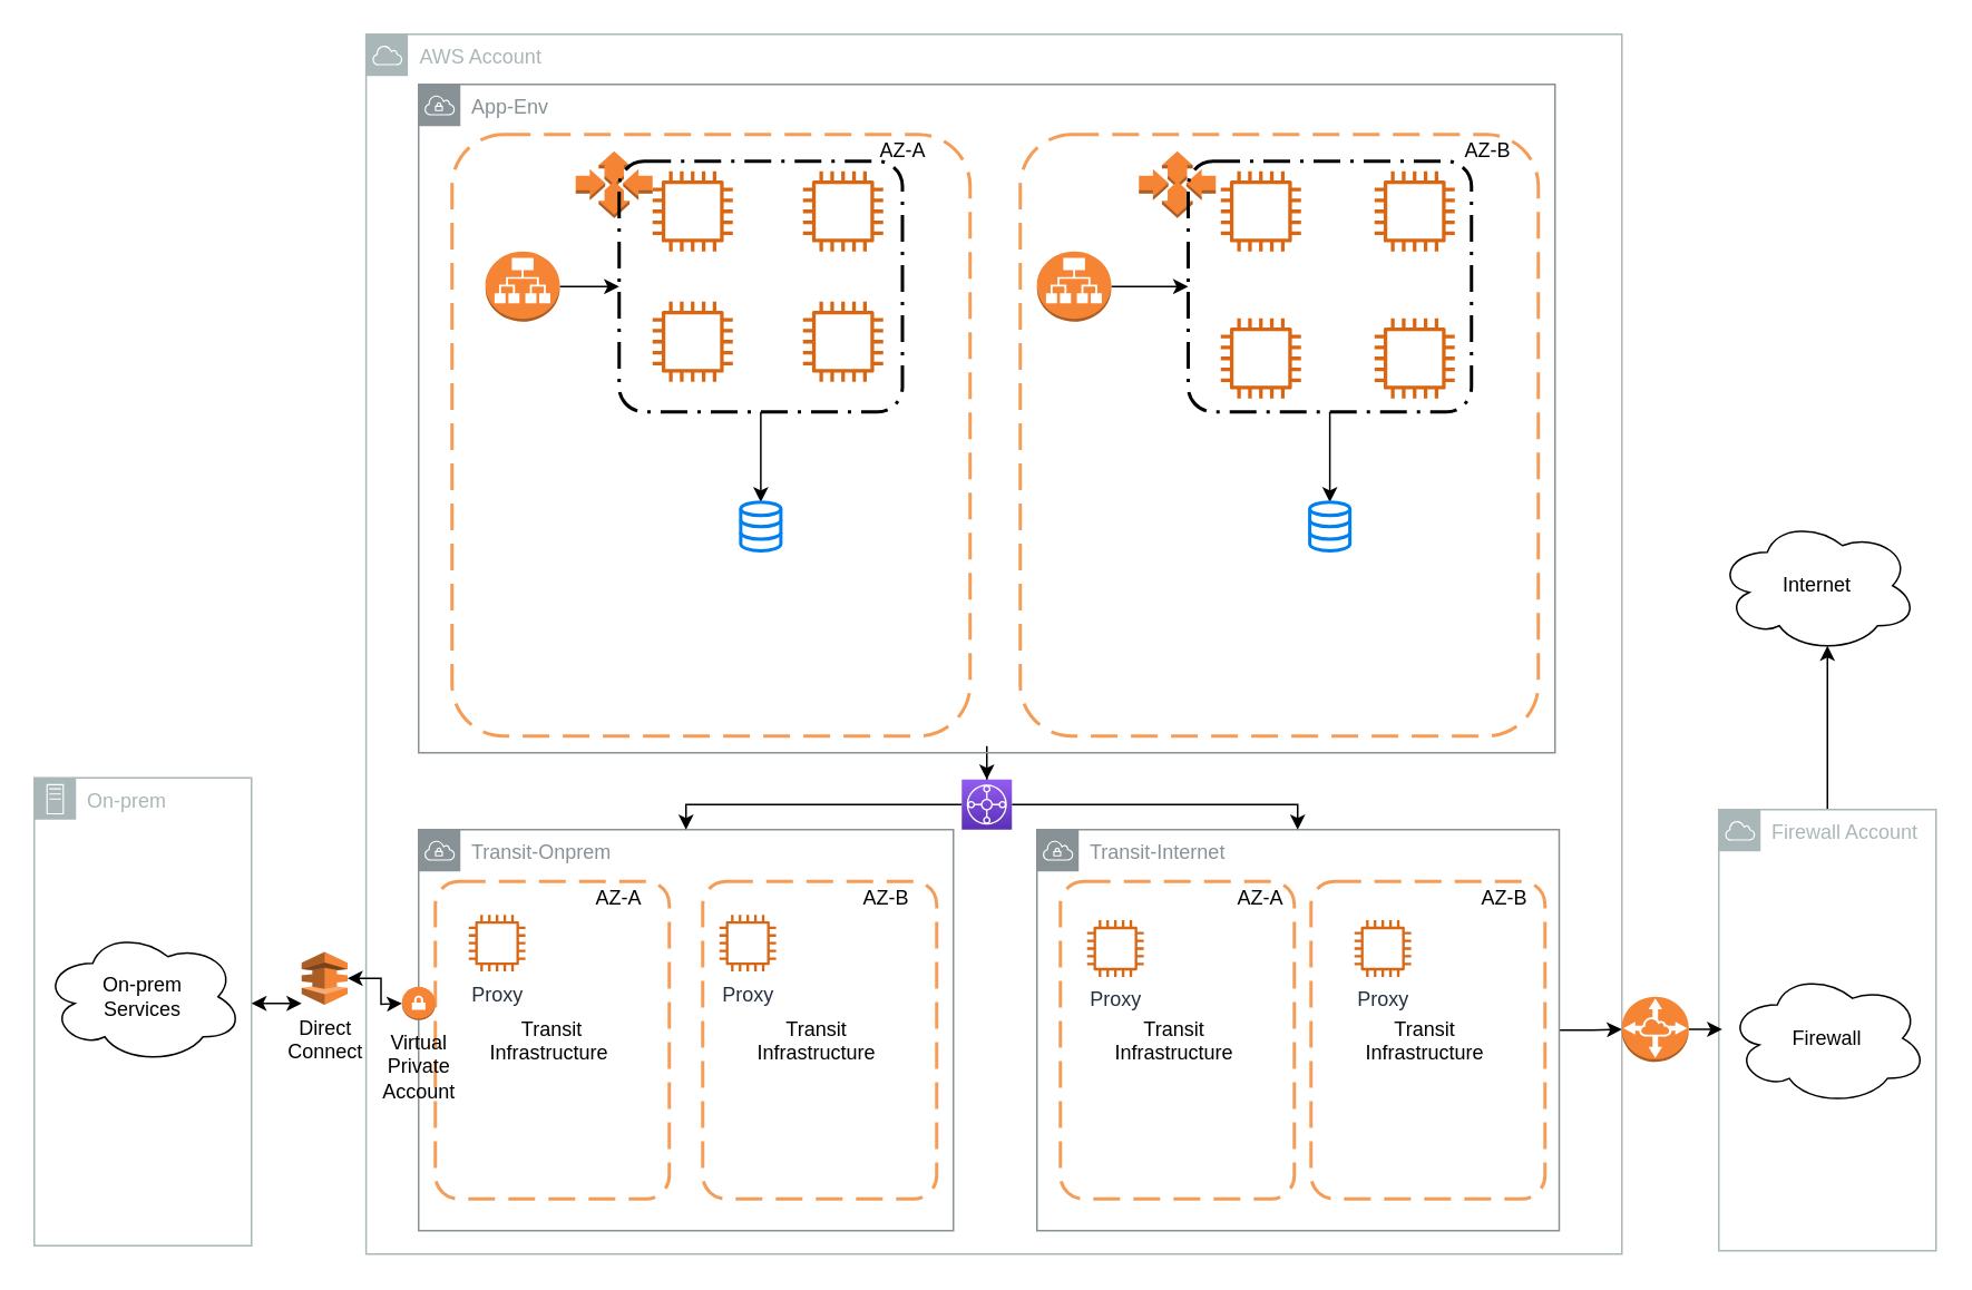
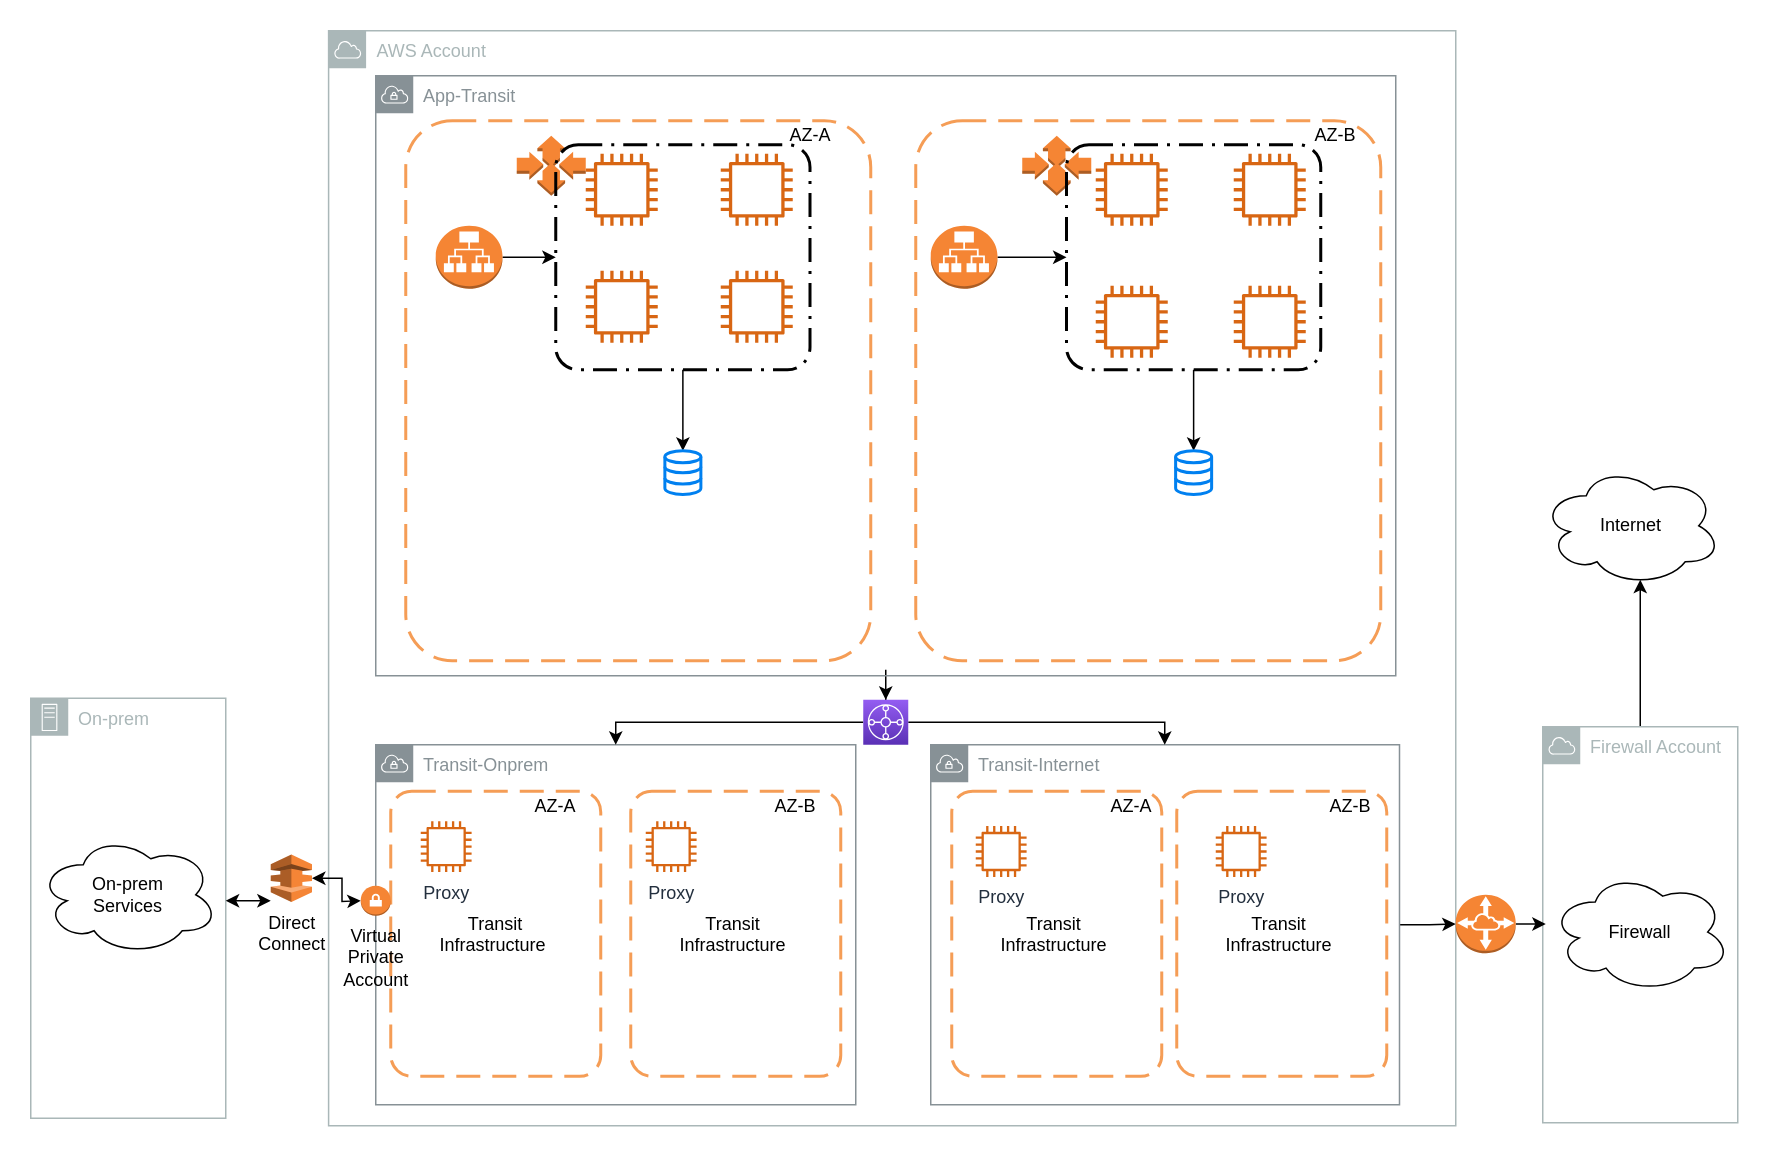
  <mxCell id="0" />
  <mxCell id="1" parent="0" />
  <mxCell id="2" style="edgeStyle=orthogonalEdgeStyle;rounded=0;orthogonalLoop=1;jettySize=auto;html=1;entryX=0.55;entryY=0.95;entryDx=0;entryDy=0;entryPerimeter=0;" edge="1" parent="1" source="3" target="58"><mxGeometry relative="1" as="geometry" /></mxCell>
  <mxCell id="3" value="Firewall Account" style="outlineConnect=0;gradientColor=none;html=1;whiteSpace=wrap;fontSize=12;fontStyle=0;shape=mxgraph.aws4.group;grIcon=mxgraph.aws4.group_aws_cloud;strokeColor=#AAB7B8;fillColor=none;verticalAlign=top;align=left;spacingLeft=30;fontColor=#AAB7B8;dashed=0;" vertex="1" parent="1"><mxGeometry x="1028" y="484" width="130" height="264" as="geometry" /></mxCell>
  <mxCell id="4" value="AWS Account" style="outlineConnect=0;gradientColor=none;html=1;whiteSpace=wrap;fontSize=12;fontStyle=0;shape=mxgraph.aws4.group;grIcon=mxgraph.aws4.group_aws_cloud;strokeColor=#AAB7B8;fillColor=none;verticalAlign=top;align=left;spacingLeft=30;fontColor=#AAB7B8;dashed=0;" parent="1" vertex="1"><mxGeometry x="218.57" y="20" width="751.43" height="730" as="geometry" /></mxCell>
  <mxCell id="5" value="Transit-Onprem" style="outlineConnect=0;gradientColor=none;html=1;whiteSpace=wrap;fontSize=12;fontStyle=0;shape=mxgraph.aws4.group;grIcon=mxgraph.aws4.group_vpc;strokeColor=#879196;fillColor=none;verticalAlign=top;align=left;spacingLeft=30;fontColor=#879196;dashed=0;" parent="1" vertex="1"><mxGeometry x="250" y="496" width="320" height="240" as="geometry" /></mxCell>
  <mxCell id="6" value="On-prem" style="outlineConnect=0;gradientColor=none;html=1;whiteSpace=wrap;fontSize=12;fontStyle=0;shape=mxgraph.aws4.group;grIcon=mxgraph.aws4.group_on_premise;strokeColor=#AAB7B8;fillColor=none;verticalAlign=top;align=left;spacingLeft=30;fontColor=#AAB7B8;dashed=0;" parent="1" vertex="1"><mxGeometry x="20" y="465" width="130" height="280" as="geometry" /></mxCell>
  <mxCell id="7" value="" style="edgeStyle=orthogonalEdgeStyle;rounded=0;orthogonalLoop=1;jettySize=auto;html=1;startArrow=classic;startFill=1;" parent="1" source="8" target="6" edge="1"><mxGeometry relative="1" as="geometry"><Array as="points"><mxPoint x="160" y="600" /><mxPoint x="160" y="600" /></Array></mxGeometry></mxCell>
  <mxCell id="8" value="Direct &lt;br&gt;Connect" style="outlineConnect=0;dashed=0;verticalLabelPosition=bottom;verticalAlign=top;align=center;html=1;shape=mxgraph.aws3.direct_connect;fillColor=#F58536;gradientColor=none;" parent="1" vertex="1"><mxGeometry x="180" y="569.1" width="27.5" height="31.79" as="geometry" /></mxCell>
  <mxCell id="9" style="edgeStyle=orthogonalEdgeStyle;rounded=0;orthogonalLoop=1;jettySize=auto;html=1;" edge="1" parent="1" source="10" target="53"><mxGeometry relative="1" as="geometry" /></mxCell>
- <mxCell id="10" value="App-Env" style="outlineConnect=0;gradientColor=none;html=1;whiteSpace=wrap;fontSize=12;fontStyle=0;shape=mxgraph.aws4.group;grIcon=mxgraph.aws4.group_vpc;strokeColor=#879196;fillColor=none;verticalAlign=top;align=left;spacingLeft=30;fontColor=#879196;dashed=0;" parent="1" vertex="1"><mxGeometry x="250" y="50" width="680" height="400" as="geometry" /></mxCell>
+ <mxCell id="10" value="App-Transit" style="outlineConnect=0;gradientColor=none;html=1;whiteSpace=wrap;fontSize=12;fontStyle=0;shape=mxgraph.aws4.group;grIcon=mxgraph.aws4.group_vpc;strokeColor=#879196;fillColor=none;verticalAlign=top;align=left;spacingLeft=30;fontColor=#879196;dashed=0;" parent="1" vertex="1"><mxGeometry x="250" y="50" width="680" height="400" as="geometry" /></mxCell>
  <mxCell id="11" style="edgeStyle=orthogonalEdgeStyle;rounded=0;orthogonalLoop=1;jettySize=auto;html=1;" edge="1" parent="1" source="12" target="56"><mxGeometry relative="1" as="geometry" /></mxCell>
  <mxCell id="12" value="Transit-Internet" style="outlineConnect=0;gradientColor=none;html=1;whiteSpace=wrap;fontSize=12;fontStyle=0;shape=mxgraph.aws4.group;grIcon=mxgraph.aws4.group_vpc;strokeColor=#879196;fillColor=none;verticalAlign=top;align=left;spacingLeft=30;fontColor=#879196;dashed=0;" parent="1" vertex="1"><mxGeometry x="620" y="496" width="312.5" height="240" as="geometry" /></mxCell>
  <mxCell id="13" value="" style="rounded=1;arcSize=10;dashed=1;strokeColor=#F59D56;fillColor=none;gradientColor=none;dashPattern=8 4;strokeWidth=2;" parent="1" vertex="1"><mxGeometry x="270" y="80" width="310" height="360" as="geometry" /></mxCell>
  <mxCell id="14" value="" style="rounded=1;arcSize=10;dashed=1;strokeColor=#F59D56;fillColor=none;gradientColor=none;dashPattern=8 4;strokeWidth=2;" parent="1" vertex="1"><mxGeometry x="610" y="80" width="310" height="360" as="geometry" /></mxCell>
  <mxCell id="15" value="Transit &#10;Infrastructure " style="rounded=1;arcSize=10;dashed=1;strokeColor=#F59D56;fillColor=none;gradientColor=none;dashPattern=8 4;strokeWidth=2;" parent="1" vertex="1"><mxGeometry x="260" y="527" width="140" height="190" as="geometry" /></mxCell>
  <mxCell id="16" value="Transit &#10;Infrastructure " style="rounded=1;arcSize=10;dashed=1;strokeColor=#F59D56;fillColor=none;gradientColor=none;dashPattern=8 4;strokeWidth=2;" parent="1" vertex="1"><mxGeometry x="420" y="527" width="140" height="190" as="geometry" /></mxCell>
  <mxCell id="17" value="Transit &#10;Infrastructure " style="rounded=1;arcSize=10;dashed=1;strokeColor=#F59D56;fillColor=none;gradientColor=none;dashPattern=8 4;strokeWidth=2;" parent="1" vertex="1"><mxGeometry x="634" y="527" width="140" height="190" as="geometry" /></mxCell>
  <mxCell id="18" value="Transit &#10;Infrastructure " style="rounded=1;arcSize=10;dashed=1;strokeColor=#F59D56;fillColor=none;gradientColor=none;dashPattern=8 4;strokeWidth=2;" parent="1" vertex="1"><mxGeometry x="784" y="527" width="140" height="190" as="geometry" /></mxCell>
  <mxCell id="19" value="" style="edgeStyle=orthogonalEdgeStyle;rounded=0;orthogonalLoop=1;jettySize=auto;html=1;startArrow=classic;startFill=1;" parent="1" source="8" edge="1"><mxGeometry relative="1" as="geometry"><mxPoint x="207.5" y="605.2" as="sourcePoint" /><mxPoint x="240" y="600" as="targetPoint" /></mxGeometry></mxCell>
  <mxCell id="20" value="Virtual &lt;br&gt;Private &lt;br&gt;Account" style="outlineConnect=0;dashed=0;verticalLabelPosition=bottom;verticalAlign=top;align=center;html=1;shape=mxgraph.aws3.vpn_gateway;fillColor=#F58534;gradientColor=none;" parent="1" vertex="1"><mxGeometry x="240" y="590" width="20" height="20" as="geometry" /></mxCell>
  <mxCell id="21" value="AZ-A" style="text;html=1;strokeColor=none;fillColor=none;align=center;verticalAlign=middle;whiteSpace=wrap;rounded=0;" parent="1" vertex="1"><mxGeometry x="350" y="527" width="40" height="20" as="geometry" /></mxCell>
  <mxCell id="22" value="AZ-B" style="text;html=1;strokeColor=none;fillColor=none;align=center;verticalAlign=middle;whiteSpace=wrap;rounded=0;" parent="1" vertex="1"><mxGeometry x="510" y="527" width="40" height="20" as="geometry" /></mxCell>
  <mxCell id="23" value="AZ-A" style="text;html=1;strokeColor=none;fillColor=none;align=center;verticalAlign=middle;whiteSpace=wrap;rounded=0;" parent="1" vertex="1"><mxGeometry x="734" y="527" width="40" height="20" as="geometry" /></mxCell>
  <mxCell id="24" value="AZ-A" style="text;html=1;strokeColor=none;fillColor=none;align=center;verticalAlign=middle;whiteSpace=wrap;rounded=0;" parent="1" vertex="1"><mxGeometry x="520" y="80" width="40" height="20" as="geometry" /></mxCell>
  <mxCell id="25" value="AZ-B" style="text;html=1;strokeColor=none;fillColor=none;align=center;verticalAlign=middle;whiteSpace=wrap;rounded=0;" parent="1" vertex="1"><mxGeometry x="880" y="527" width="40" height="20" as="geometry" /></mxCell>
  <mxCell id="26" value="AZ-B" style="text;html=1;strokeColor=none;fillColor=none;align=center;verticalAlign=middle;whiteSpace=wrap;rounded=0;" parent="1" vertex="1"><mxGeometry x="870" y="80" width="40" height="20" as="geometry" /></mxCell>
  <mxCell id="27" value="Proxy" style="outlineConnect=0;fontColor=#232F3E;gradientColor=none;fillColor=#D86613;strokeColor=none;dashed=0;verticalLabelPosition=bottom;verticalAlign=top;align=center;html=1;fontSize=12;fontStyle=0;aspect=fixed;pointerEvents=1;shape=mxgraph.aws4.instance2;" parent="1" vertex="1"><mxGeometry x="280" y="547" width="33.9" height="33.9" as="geometry" /></mxCell>
  <mxCell id="28" value="Proxy" style="outlineConnect=0;fontColor=#232F3E;gradientColor=none;fillColor=#D86613;strokeColor=none;dashed=0;verticalLabelPosition=bottom;verticalAlign=top;align=center;html=1;fontSize=12;fontStyle=0;aspect=fixed;pointerEvents=1;shape=mxgraph.aws4.instance2;" parent="1" vertex="1"><mxGeometry x="430" y="547" width="33.9" height="33.9" as="geometry" /></mxCell>
  <mxCell id="29" value="Proxy" style="outlineConnect=0;fontColor=#232F3E;gradientColor=none;fillColor=#D86613;strokeColor=none;dashed=0;verticalLabelPosition=bottom;verticalAlign=top;align=center;html=1;fontSize=12;fontStyle=0;aspect=fixed;pointerEvents=1;shape=mxgraph.aws4.instance2;" parent="1" vertex="1"><mxGeometry x="650" y="550.2" width="33.9" height="33.9" as="geometry" /></mxCell>
  <mxCell id="30" value="Proxy" style="outlineConnect=0;fontColor=#232F3E;gradientColor=none;fillColor=#D86613;strokeColor=none;dashed=0;verticalLabelPosition=bottom;verticalAlign=top;align=center;html=1;fontSize=12;fontStyle=0;aspect=fixed;pointerEvents=1;shape=mxgraph.aws4.instance2;" parent="1" vertex="1"><mxGeometry x="810" y="550.2" width="33.9" height="33.9" as="geometry" /></mxCell>
  <mxCell id="31" value="" style="outlineConnect=0;fontColor=#232F3E;gradientColor=none;fillColor=#D86613;strokeColor=none;dashed=0;verticalLabelPosition=bottom;verticalAlign=top;align=center;html=1;fontSize=12;fontStyle=0;aspect=fixed;pointerEvents=1;shape=mxgraph.aws4.instance2;" parent="1" vertex="1"><mxGeometry x="390" y="102" width="48" height="48" as="geometry" /></mxCell>
  <mxCell id="32" value="" style="outlineConnect=0;fontColor=#232F3E;gradientColor=none;fillColor=#D86613;strokeColor=none;dashed=0;verticalLabelPosition=bottom;verticalAlign=top;align=center;html=1;fontSize=12;fontStyle=0;aspect=fixed;pointerEvents=1;shape=mxgraph.aws4.instance2;" parent="1" vertex="1"><mxGeometry x="822" y="190" width="48" height="48" as="geometry" /></mxCell>
  <mxCell id="33" value="" style="outlineConnect=0;fontColor=#232F3E;gradientColor=none;fillColor=#D86613;strokeColor=none;dashed=0;verticalLabelPosition=bottom;verticalAlign=top;align=center;html=1;fontSize=12;fontStyle=0;aspect=fixed;pointerEvents=1;shape=mxgraph.aws4.instance2;" parent="1" vertex="1"><mxGeometry x="730" y="190" width="48" height="48" as="geometry" /></mxCell>
  <mxCell id="34" value="" style="outlineConnect=0;fontColor=#232F3E;gradientColor=none;fillColor=#D86613;strokeColor=none;dashed=0;verticalLabelPosition=bottom;verticalAlign=top;align=center;html=1;fontSize=12;fontStyle=0;aspect=fixed;pointerEvents=1;shape=mxgraph.aws4.instance2;" parent="1" vertex="1"><mxGeometry x="822" y="102" width="48" height="48" as="geometry" /></mxCell>
  <mxCell id="35" value="" style="outlineConnect=0;fontColor=#232F3E;gradientColor=none;fillColor=#D86613;strokeColor=none;dashed=0;verticalLabelPosition=bottom;verticalAlign=top;align=center;html=1;fontSize=12;fontStyle=0;aspect=fixed;pointerEvents=1;shape=mxgraph.aws4.instance2;" parent="1" vertex="1"><mxGeometry x="730" y="102" width="48" height="48" as="geometry" /></mxCell>
  <mxCell id="36" value="" style="outlineConnect=0;fontColor=#232F3E;gradientColor=none;fillColor=#D86613;strokeColor=none;dashed=0;verticalLabelPosition=bottom;verticalAlign=top;align=center;html=1;fontSize=12;fontStyle=0;aspect=fixed;pointerEvents=1;shape=mxgraph.aws4.instance2;" parent="1" vertex="1"><mxGeometry x="390" y="180" width="48" height="48" as="geometry" /></mxCell>
  <mxCell id="37" value="" style="outlineConnect=0;fontColor=#232F3E;gradientColor=none;fillColor=#D86613;strokeColor=none;dashed=0;verticalLabelPosition=bottom;verticalAlign=top;align=center;html=1;fontSize=12;fontStyle=0;aspect=fixed;pointerEvents=1;shape=mxgraph.aws4.instance2;" parent="1" vertex="1"><mxGeometry x="480" y="180" width="48" height="48" as="geometry" /></mxCell>
  <mxCell id="38" value="" style="outlineConnect=0;fontColor=#232F3E;gradientColor=none;fillColor=#D86613;strokeColor=none;dashed=0;verticalLabelPosition=bottom;verticalAlign=top;align=center;html=1;fontSize=12;fontStyle=0;aspect=fixed;pointerEvents=1;shape=mxgraph.aws4.instance2;" parent="1" vertex="1"><mxGeometry x="480" y="102" width="48" height="48" as="geometry" /></mxCell>
  <mxCell id="39" style="edgeStyle=orthogonalEdgeStyle;rounded=0;orthogonalLoop=1;jettySize=auto;html=1;exitX=0.5;exitY=1;exitDx=0;exitDy=0;" edge="1" parent="1" source="49" target="40"><mxGeometry relative="1" as="geometry" /></mxCell>
  <mxCell id="40" value="" style="html=1;verticalLabelPosition=bottom;align=center;labelBackgroundColor=#ffffff;verticalAlign=top;strokeWidth=2;strokeColor=#0080F0;shadow=0;dashed=0;shape=mxgraph.ios7.icons.data;" parent="1" vertex="1"><mxGeometry x="442.75" y="300" width="24" height="29.1" as="geometry" /></mxCell>
  <mxCell id="41" style="edgeStyle=orthogonalEdgeStyle;rounded=0;orthogonalLoop=1;jettySize=auto;html=1;exitX=0.5;exitY=1;exitDx=0;exitDy=0;" edge="1" parent="1" source="50" target="42"><mxGeometry relative="1" as="geometry" /></mxCell>
  <mxCell id="42" value="" style="html=1;verticalLabelPosition=bottom;align=center;labelBackgroundColor=#ffffff;verticalAlign=top;strokeWidth=2;strokeColor=#0080F0;shadow=0;dashed=0;shape=mxgraph.ios7.icons.data;" parent="1" vertex="1"><mxGeometry x="783.25" y="300" width="24" height="29.1" as="geometry" /></mxCell>
  <mxCell id="43" style="edgeStyle=orthogonalEdgeStyle;rounded=0;orthogonalLoop=1;jettySize=auto;html=1;entryX=0;entryY=0.5;entryDx=0;entryDy=0;" edge="1" parent="1" source="44" target="49"><mxGeometry relative="1" as="geometry" /></mxCell>
  <mxCell id="44" value="" style="outlineConnect=0;dashed=0;verticalLabelPosition=bottom;verticalAlign=top;align=center;html=1;shape=mxgraph.aws3.application_load_balancer;fillColor=#F58534;gradientColor=none;" parent="1" vertex="1"><mxGeometry x="290" y="150" width="44.5" height="42" as="geometry" /></mxCell>
  <mxCell id="45" style="edgeStyle=orthogonalEdgeStyle;rounded=0;orthogonalLoop=1;jettySize=auto;html=1;entryX=0;entryY=0.5;entryDx=0;entryDy=0;" edge="1" parent="1" source="46" target="50"><mxGeometry relative="1" as="geometry" /></mxCell>
  <mxCell id="46" value="" style="outlineConnect=0;dashed=0;verticalLabelPosition=bottom;verticalAlign=top;align=center;html=1;shape=mxgraph.aws3.application_load_balancer;fillColor=#F58534;gradientColor=none;" parent="1" vertex="1"><mxGeometry x="620" y="150" width="44.5" height="42" as="geometry" /></mxCell>
  <mxCell id="47" value="" style="outlineConnect=0;dashed=0;verticalLabelPosition=bottom;verticalAlign=top;align=center;html=1;shape=mxgraph.aws3.auto_scaling;fillColor=#F58534;gradientColor=none;" parent="1" vertex="1"><mxGeometry x="344" y="90" width="46" height="40" as="geometry" /></mxCell>
  <mxCell id="48" value="" style="outlineConnect=0;dashed=0;verticalLabelPosition=bottom;verticalAlign=top;align=center;html=1;shape=mxgraph.aws3.auto_scaling;fillColor=#F58534;gradientColor=none;" parent="1" vertex="1"><mxGeometry x="681" y="90" width="46" height="40" as="geometry" /></mxCell>
  <mxCell id="49" value="" style="rounded=1;arcSize=10;dashed=1;fillColor=none;gradientColor=none;dashPattern=8 3 1 3;strokeWidth=2;" parent="1" vertex="1"><mxGeometry x="370" y="96" width="169.5" height="150" as="geometry" /></mxCell>
  <mxCell id="50" value="" style="rounded=1;arcSize=10;dashed=1;fillColor=none;gradientColor=none;dashPattern=8 3 1 3;strokeWidth=2;" parent="1" vertex="1"><mxGeometry x="710.5" y="96" width="169.5" height="150" as="geometry" /></mxCell>
  <mxCell id="51" style="edgeStyle=orthogonalEdgeStyle;rounded=0;orthogonalLoop=1;jettySize=auto;html=1;" edge="1" parent="1" source="53" target="5"><mxGeometry relative="1" as="geometry"><Array as="points"><mxPoint x="410" y="481" /></Array></mxGeometry></mxCell>
  <mxCell id="52" style="edgeStyle=orthogonalEdgeStyle;rounded=0;orthogonalLoop=1;jettySize=auto;html=1;" edge="1" parent="1" source="53" target="12"><mxGeometry relative="1" as="geometry"><Array as="points"><mxPoint x="776" y="481" /></Array></mxGeometry></mxCell>
  <mxCell id="53" value="" style="outlineConnect=0;fontColor=#232F3E;gradientColor=#945DF2;gradientDirection=north;fillColor=#5A30B5;strokeColor=#ffffff;dashed=0;verticalLabelPosition=bottom;verticalAlign=top;align=center;html=1;fontSize=12;fontStyle=0;aspect=fixed;shape=mxgraph.aws4.resourceIcon;resIcon=mxgraph.aws4.transit_gateway;" vertex="1" parent="1"><mxGeometry x="575" y="466" width="30" height="30" as="geometry" /></mxCell>
  <mxCell id="54" value="Firewall" style="ellipse;shape=cloud;whiteSpace=wrap;html=1;" vertex="1" parent="1"><mxGeometry x="1033" y="580.9" width="120" height="80" as="geometry" /></mxCell>
  <mxCell id="55" style="edgeStyle=orthogonalEdgeStyle;rounded=0;orthogonalLoop=1;jettySize=auto;html=1;" edge="1" parent="1" source="56" target="3"><mxGeometry relative="1" as="geometry" /></mxCell>
  <mxCell id="56" value="" style="outlineConnect=0;dashed=0;verticalLabelPosition=bottom;verticalAlign=top;align=center;html=1;shape=mxgraph.aws3.vpc_peering;fillColor=#F58534;gradientColor=none;" vertex="1" parent="1"><mxGeometry x="970" y="596" width="40" height="39" as="geometry" /></mxCell>
  <mxCell id="57" value="On-prem &lt;br&gt;Services" style="ellipse;shape=cloud;whiteSpace=wrap;html=1;" vertex="1" parent="1"><mxGeometry x="25" y="556" width="120" height="80" as="geometry" /></mxCell>
  <mxCell id="58" value="Internet" style="ellipse;shape=cloud;whiteSpace=wrap;html=1;" vertex="1" parent="1"><mxGeometry x="1027" y="310" width="120" height="80" as="geometry" /></mxCell>
